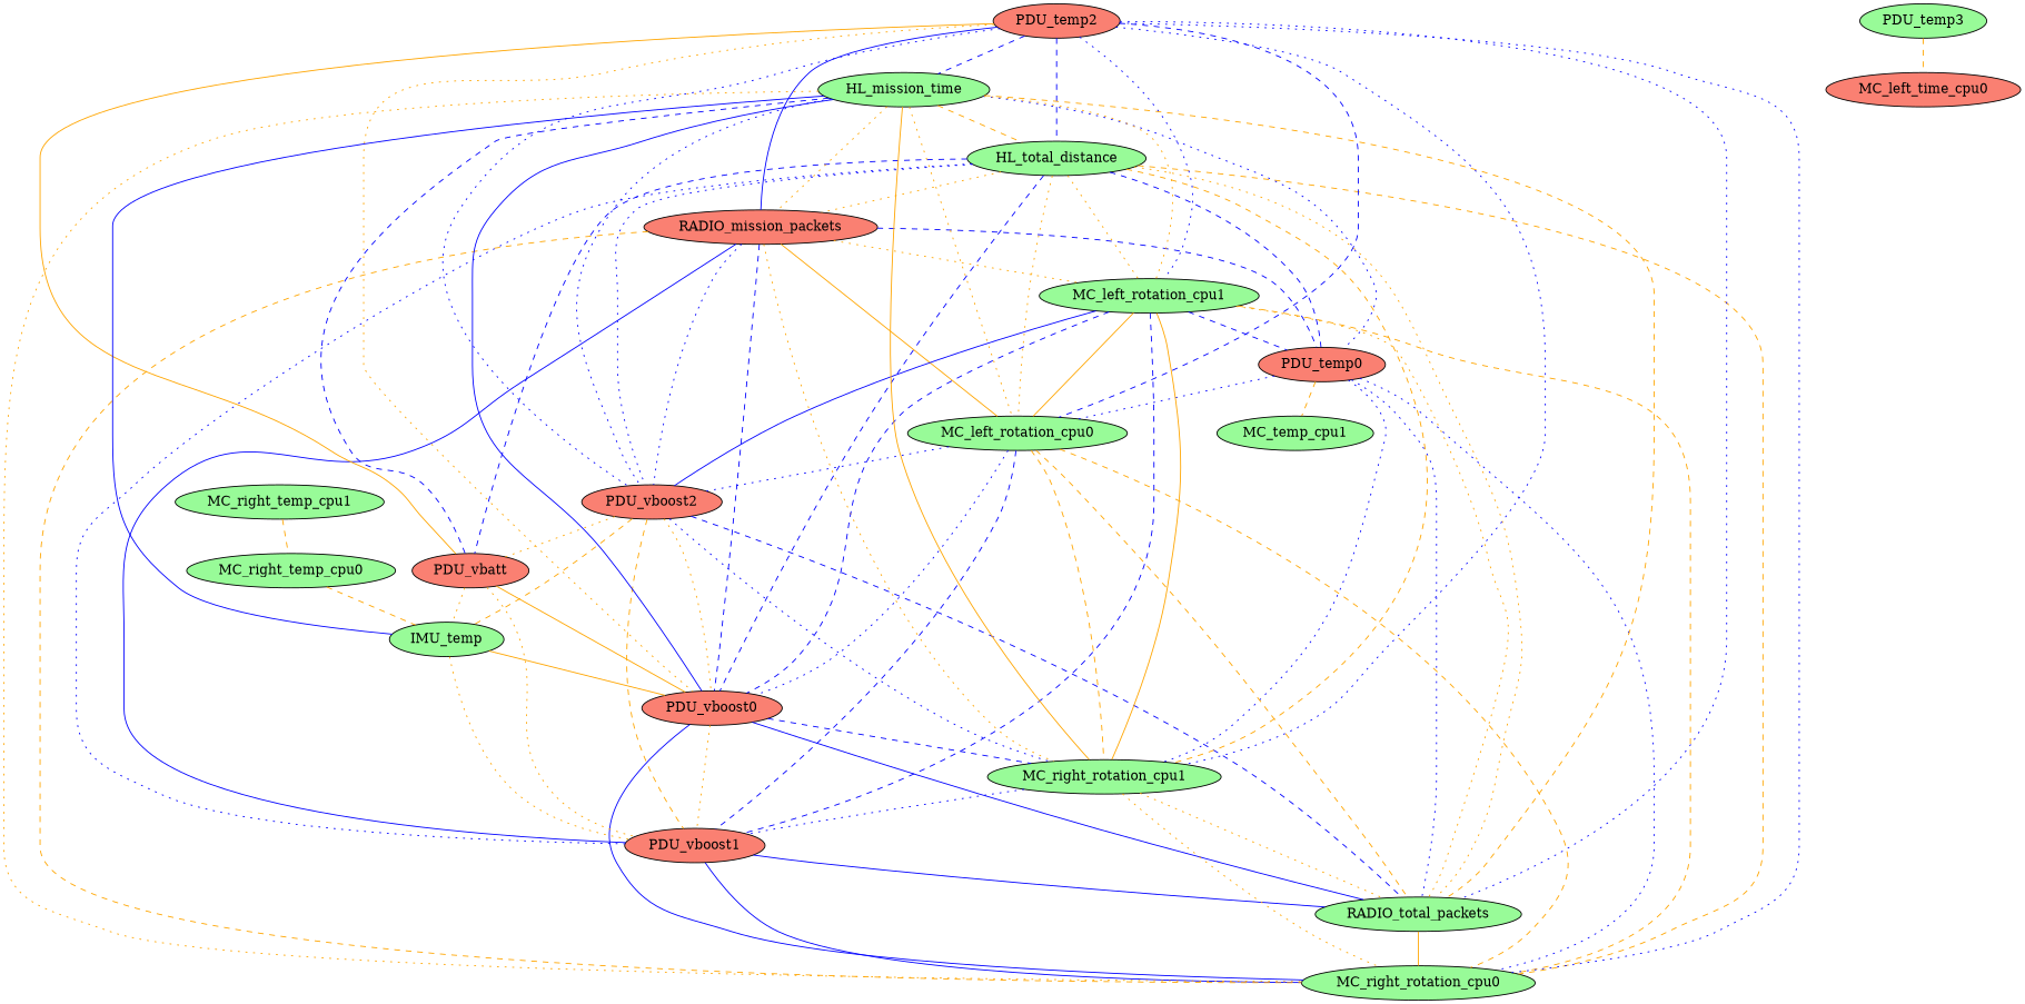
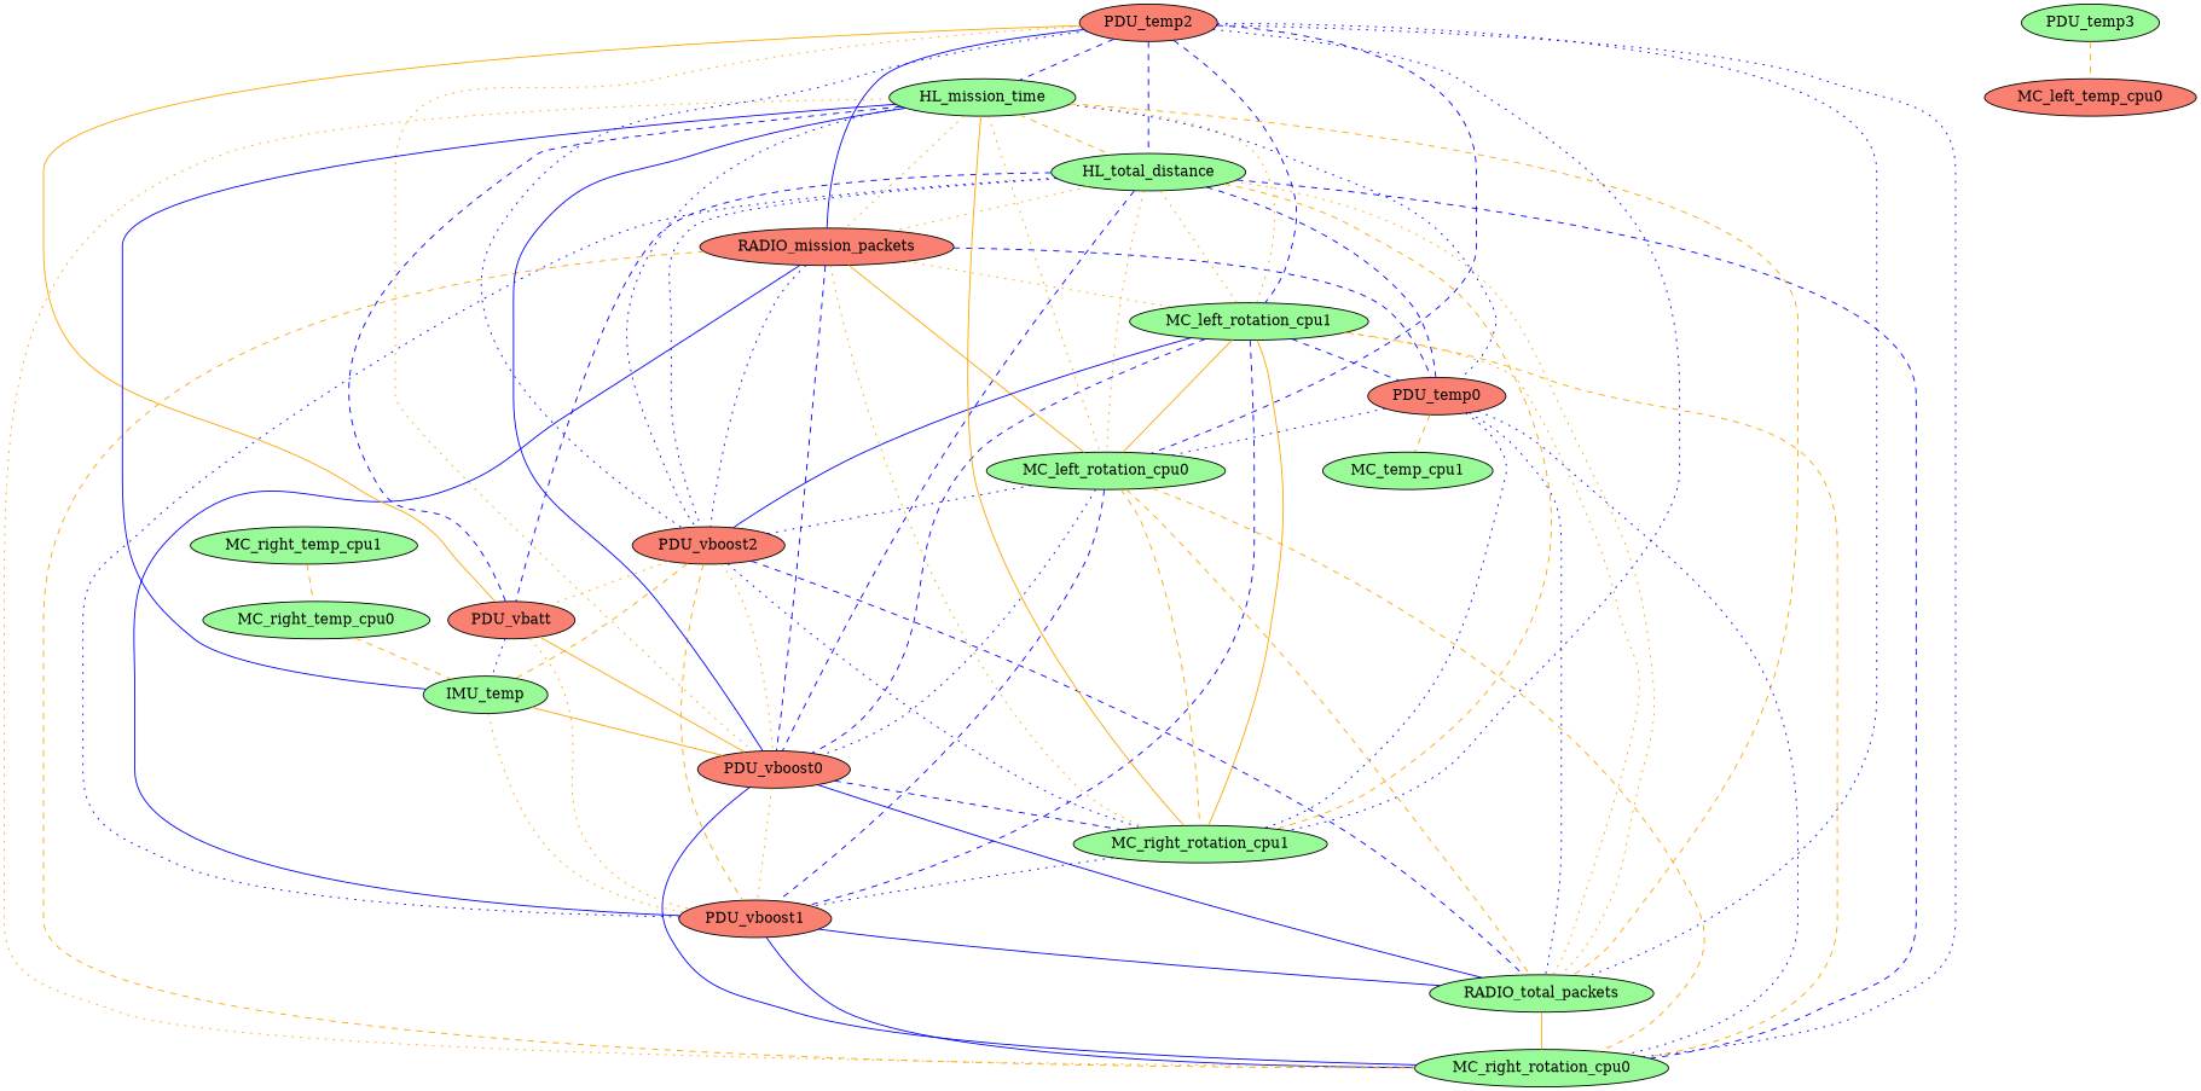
  graph {
    splines=true
    node [fillcolor=palegreen shape=ellipse style=filled]
    edge [color=Orange style=dotted]
    PDU_vboost2 [fillcolor=salmon]
    HL_total_distance
    PDU_vboost0 [fillcolor=salmon]
    PDU_vboost1 [fillcolor=salmon]
    n5 [fillcolor=salmon label=RADIO_mission_packets]
    RADIO_total_packets
    PDU_vbatt [fillcolor=salmon]
    MC_right_rotation_cpu1
    MC_right_rotation_cpu0
    PDU_temp0 [fillcolor=salmon]
    MC_left_rotation_cpu0
    MC_left_rotation_cpu1
    IMU_temp
    MC_temp_cpu1
    MC_right_temp_cpu0
-   MC_left_temp_cpu0 [fillcolor=salmon label=MC_left_time_cpu0]
+   MC_left_temp_cpu0 [fillcolor=salmon]
    PDU_temp3
    PDU_temp2 [fillcolor=salmon]
    HL_mission_time
    MC_right_temp_cpu1
    PDU_vboost2 -- PDU_vboost0
    PDU_vboost2 -- PDU_vboost1 [style=dashed]
    PDU_vboost2 -- RADIO_total_packets [color=Blue style=dashed]
    PDU_vboost2 -- PDU_vbatt
    PDU_vboost2 -- MC_right_rotation_cpu1 [color=Blue]
    PDU_vboost2 -- IMU_temp [style=dashed]
    HL_total_distance -- PDU_vboost2 [color=Blue]
    HL_total_distance -- PDU_vboost0 [color=Blue style=dashed]
    HL_total_distance -- PDU_vboost1 [color=Blue]
    HL_total_distance -- n5
    HL_total_distance -- RADIO_total_packets
    HL_total_distance -- PDU_vbatt [color=Blue style=dashed]
    HL_total_distance -- MC_right_rotation_cpu1 [style=dashed]
-   HL_total_distance -- MC_right_rotation_cpu0 [style=dashed]
+   HL_total_distance -- MC_right_rotation_cpu0 [color=Blue style=dashed]
    HL_total_distance -- PDU_temp0 [color=Blue style=dashed]
    HL_total_distance -- MC_left_rotation_cpu0
    HL_total_distance -- MC_left_rotation_cpu1
    PDU_vboost0 -- PDU_vboost1
    PDU_vboost0 -- RADIO_total_packets [color=Blue style=solid]
    PDU_vboost0 -- MC_right_rotation_cpu1 [color=Blue style=dashed]
    PDU_vboost0 -- MC_right_rotation_cpu0 [color=Blue style=solid]
    PDU_vboost1 -- RADIO_total_packets [color=Blue style=solid]
    PDU_vboost1 -- MC_right_rotation_cpu0 [color=Blue style=solid]
    n5 -- PDU_vboost2 [color=Blue]
    n5 -- PDU_vboost0 [color=Blue style=dashed]
    n5 -- PDU_vboost1 [color=Blue style=solid]
    n5 -- MC_right_rotation_cpu1
    n5 -- MC_right_rotation_cpu0 [style=dashed]
    n5 -- PDU_temp0 [color=Blue style=dashed]
    n5 -- MC_left_rotation_cpu0 [style=solid]
    n5 -- MC_left_rotation_cpu1
    RADIO_total_packets -- MC_right_rotation_cpu0 [style=solid]
    PDU_vbatt -- PDU_vboost0 [style=solid]
    PDU_vbatt -- PDU_vboost1
-   PDU_vbatt -- IMU_temp
+   PDU_vbatt -- IMU_temp [color=Blue]
    MC_right_rotation_cpu1 -- PDU_vboost1 [color=Blue]
-   MC_right_rotation_cpu1 -- RADIO_total_packets
-   MC_right_rotation_cpu1 -- MC_right_rotation_cpu0
    PDU_temp0 -- RADIO_total_packets [color=Blue]
    PDU_temp0 -- MC_right_rotation_cpu1 [color=Blue]
    PDU_temp0 -- MC_right_rotation_cpu0 [color=Blue]
    PDU_temp0 -- MC_left_rotation_cpu0 [color=Blue]
    PDU_temp0 -- MC_temp_cpu1 [style=dashed]
    MC_left_rotation_cpu0 -- PDU_vboost2 [color=Blue]
    MC_left_rotation_cpu0 -- PDU_vboost0 [color=Blue]
    MC_left_rotation_cpu0 -- PDU_vboost1 [color=Blue style=dashed]
    MC_left_rotation_cpu0 -- RADIO_total_packets [style=dashed]
    MC_left_rotation_cpu0 -- MC_right_rotation_cpu1 [style=dashed]
    MC_left_rotation_cpu0 -- MC_right_rotation_cpu0 [style=dashed]
    MC_left_rotation_cpu1 -- PDU_vboost2 [color=Blue style=solid]
    MC_left_rotation_cpu1 -- PDU_vboost0 [color=Blue style=dashed]
    MC_left_rotation_cpu1 -- PDU_vboost1 [color=Blue style=dashed]
    MC_left_rotation_cpu1 -- RADIO_total_packets
    MC_left_rotation_cpu1 -- MC_right_rotation_cpu1 [style=solid]
    MC_left_rotation_cpu1 -- MC_right_rotation_cpu0 [style=dashed]
    MC_left_rotation_cpu1 -- PDU_temp0 [color=Blue style=dashed]
    MC_left_rotation_cpu1 -- MC_left_rotation_cpu0 [style=solid]
    IMU_temp -- PDU_vboost0 [style=solid]
    IMU_temp -- PDU_vboost1
    MC_right_temp_cpu0 -- IMU_temp [style=dashed]
    PDU_temp3 -- MC_left_temp_cpu0 [style=dashed]
    PDU_temp2 -- PDU_vboost2 [color=Blue]
    PDU_temp2 -- HL_total_distance [color=Blue style=dashed]
    PDU_temp2 -- PDU_vboost0
    PDU_temp2 -- n5 [color=Blue style=solid]
    PDU_temp2 -- RADIO_total_packets [color=Blue]
    PDU_temp2 -- PDU_vbatt [style=solid]
    PDU_temp2 -- MC_right_rotation_cpu1 [color=Blue]
    PDU_temp2 -- MC_right_rotation_cpu0 [color=Blue]
    PDU_temp2 -- MC_left_rotation_cpu0 [color=Blue style=dashed]
-   PDU_temp2 -- MC_left_rotation_cpu1 [color=Blue]
+   PDU_temp2 -- MC_left_rotation_cpu1 [color=Blue style=dashed]
    PDU_temp2 -- HL_mission_time [color=Blue style=dashed]
    HL_mission_time -- PDU_vboost2 [color=Blue]
    HL_mission_time -- HL_total_distance [style=dashed]
    HL_mission_time -- PDU_vboost0 [color=Blue style=solid]
    HL_mission_time -- n5
    HL_mission_time -- RADIO_total_packets [style=dashed]
    HL_mission_time -- PDU_vbatt [color=Blue style=dashed]
    HL_mission_time -- MC_right_rotation_cpu1 [style=solid]
    HL_mission_time -- MC_right_rotation_cpu0
    HL_mission_time -- PDU_temp0 [color=Blue]
    HL_mission_time -- MC_left_rotation_cpu0
    HL_mission_time -- MC_left_rotation_cpu1
    HL_mission_time -- IMU_temp [color=Blue style=solid]
    MC_right_temp_cpu1 -- MC_right_temp_cpu0 [style=dashed]
  }
